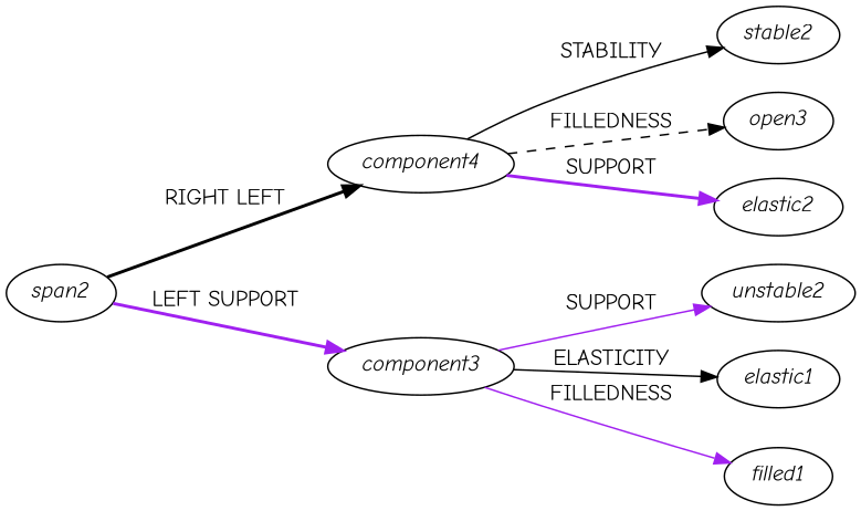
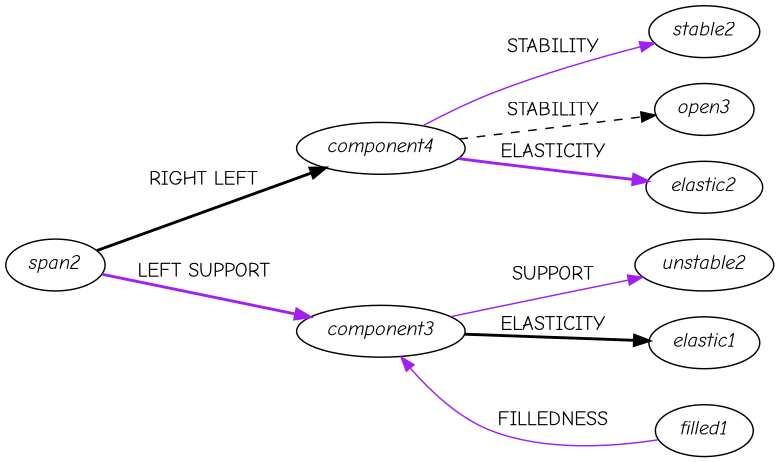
  digraph {
    fontname="Comic Neue"
    rankdir=LR
    node [fontname="Comic Neue"]
    edge [color=black fontname="Comic Neue" style=solid]
    n1 [height=0.5 label=<<i>stable2</i>> width=1.0375]
    n2 [height=0.5 label=<<i>unstable2</i>> width=1.3117]
    n3 [height=0.5 label=<<i>component4</i>> width=1.586]
    n4 [height=0.5 label=<<i>open3</i>> width=0.95065]
    n5 [height=0.5 label=<<i>elastic2</i>> width=1.0694]
    n6 [height=0.5 label=<<i>component3</i>> width=1.586]
    n7 [height=0.5 label=<<i>elastic1</i>> width=1.0694]
    n8 [height=0.5 label=<<i>filled1</i>> width=0.95065]
    n9 [height=0.5 label=<<i>span2</i>> width=0.92774]
-   n3 -> n1 [label=" STABILITY"]
-   n3 -> n4 [label=" FILLEDNESS" style=dashed]
-   n3 -> n5 [color=purple label=" SUPPORT" style=bold]
+   n3 -> n1 [color=purple label=" STABILITY"]
+   n3 -> n4 [label=" STABILITY" style=dashed]
+   n3 -> n5 [color=purple label=" ELASTICITY" style=bold]
    n6 -> n2 [color=purple label=" SUPPORT"]
-   n6 -> n7 [label=" ELASTICITY"]
-   n6 -> n8 [color=purple label=" FILLEDNESS"]
+   n6 -> n7 [label=" ELASTICITY" style=bold]
+   n8 -> n6 [color=purple label=" FILLEDNESS"]
    n9 -> n3 [label=" RIGHT LEFT" style=bold]
    n9 -> n6 [color=purple label=" LEFT SUPPORT" style=bold]
  }
